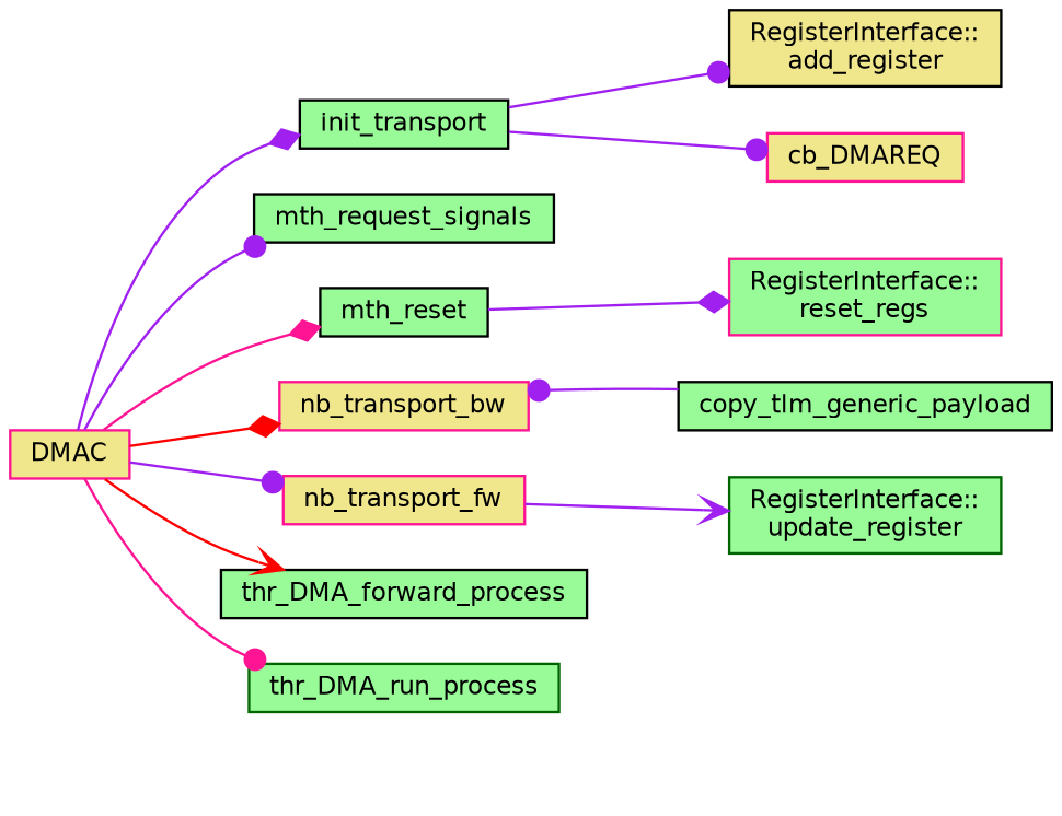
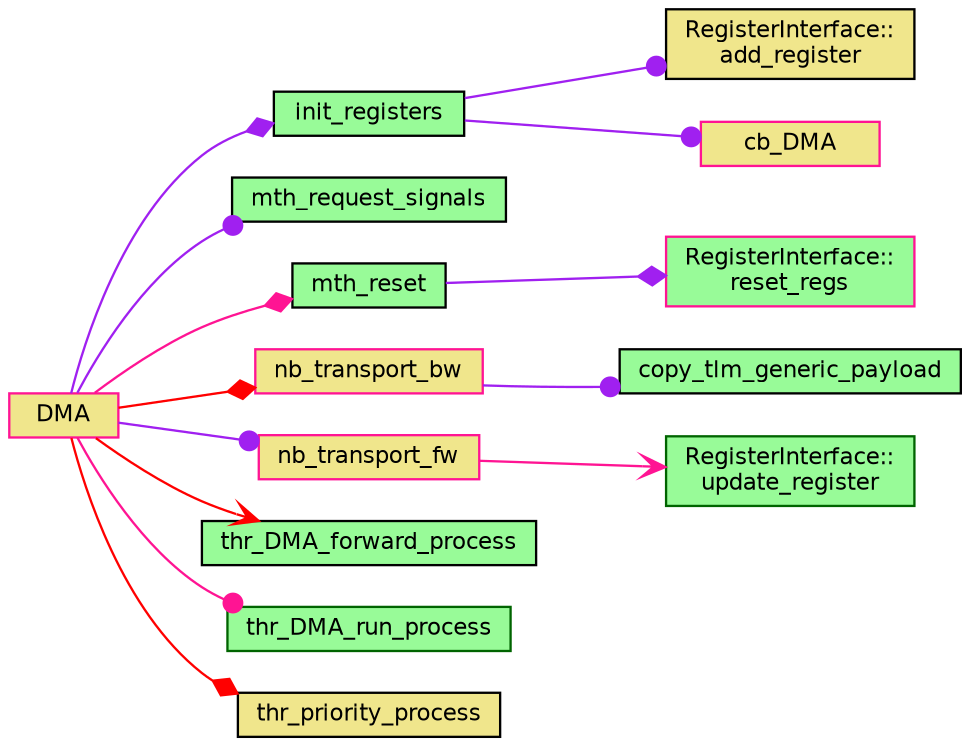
  digraph {
    rankdir=LR
    node [color=black fillcolor=palegreen fontname=Helvetica fontsize=10 shape=box style=filled]
    edge [arrowhead=dot color=purple fontname=Helvetica fontsize=10 labelfontname=Helvetica labelfontsize=10 style=solid]
-   n1 [color=deeppink fillcolor=khaki fontcolor=black height=0.2 label=DMAC width=0.4]
-   n2 [height=0.2 label=init_transport width=0.4]
+   n1 [color=deeppink fillcolor=khaki fontcolor=black height=0.2 label=DMA width=0.4]
+   n2 [height=0.2 label=init_registers width=0.4]
    n3 [height=0.2 label=mth_request_signals width=0.4]
    n4 [height=0.2 label=mth_reset width=0.4]
    n5 [color=deeppink fillcolor=khaki height=0.2 label=nb_transport_bw width=0.4]
    n6 [color=deeppink fillcolor=khaki height=0.2 label=nb_transport_fw width=0.4]
    n7 [height=0.2 label=thr_DMA_forward_process width=0.4]
    n8 [color=darkgreen height=0.2 label=thr_DMA_run_process width=0.4]
+   n9 [fillcolor=khaki height=0.2 label=thr_priority_process width=0.4]
    n10 [fillcolor=khaki height=0.2 label="RegisterInterface::\ladd_register" width=0.4]
-   n11 [color=deeppink fillcolor=khaki height=0.2 label=cb_DMAREQ width=0.4]
+   n11 [color=deeppink fillcolor=khaki height=0.2 label=cb_DMA width=0.4]
    n12 [color=deeppink height=0.2 label="RegisterInterface::\lreset_regs" width=0.4]
    n13 [height=0.2 label=copy_tlm_generic_payload width=0.4]
    n14 [color=darkgreen height=0.2 label="RegisterInterface::\lupdate_register" width=0.4]
    n1 -> n2 [arrowhead=diamond]
    n1 -> n3
    n1 -> n4 [arrowhead=diamond color=deeppink]
    n1 -> n5 [arrowhead=diamond color=red]
    n1 -> n6
    n1 -> n7 [arrowhead=vee color=red]
    n1 -> n8 [color=deeppink]
+   n1 -> n9 [arrowhead=diamond color=red]
    n2 -> n10
    n2 -> n11
    n4 -> n12 [arrowhead=diamond]
-   n13 -> n5
-   n6 -> n14 [arrowhead=vee]
+   n5 -> n13
+   n6 -> n14 [arrowhead=vee color=deeppink]
  }
